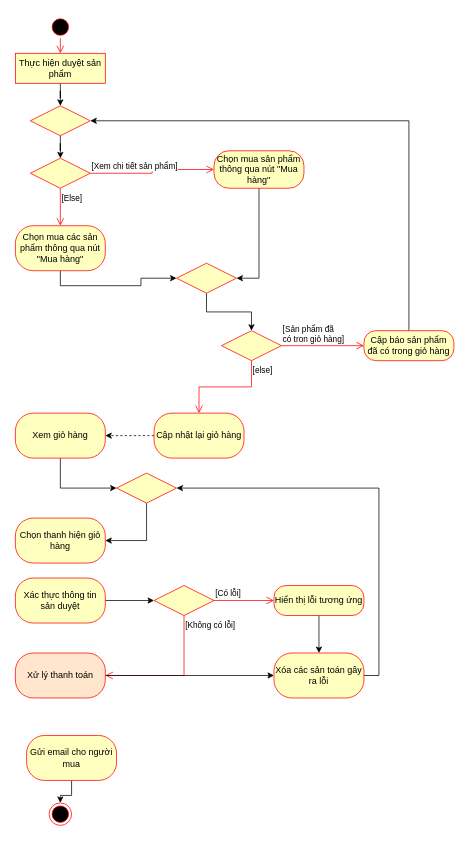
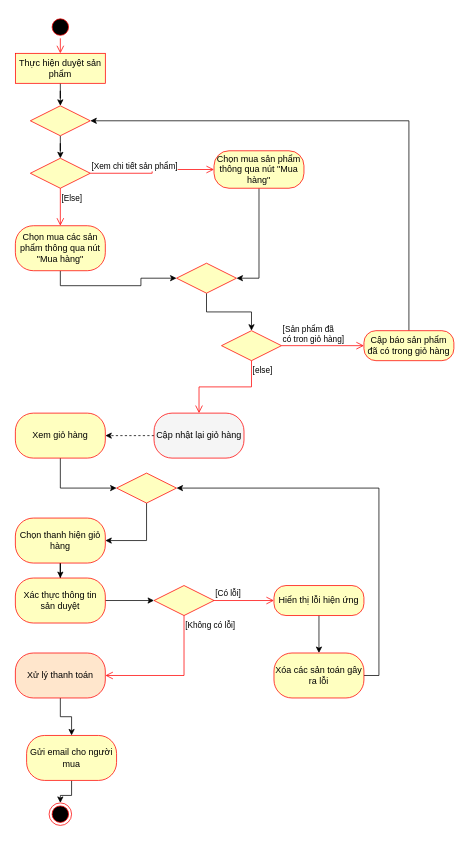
  <mxCell id="0" />
  <mxCell id="1" parent="0" />
  <mxCell id="2" value="" style="ellipse;html=1;shape=startState;fillColor=#000000;strokeColor=#ff0000;" parent="1" vertex="1"><mxGeometry x="65" y="20" width="30" height="30" as="geometry" /></mxCell>
  <mxCell id="3" value="" style="edgeStyle=orthogonalEdgeStyle;html=1;verticalAlign=bottom;endArrow=open;endSize=8;strokeColor=#ff0000;rounded=0;" parent="1" source="2" target="5" edge="1"><mxGeometry relative="1" as="geometry"><mxPoint x="80" y="150" as="targetPoint" /></mxGeometry></mxCell>
  <mxCell id="4" value="" style="edgeStyle=orthogonalEdgeStyle;rounded=0;orthogonalLoop=1;jettySize=auto;html=1;" parent="1" source="5" target="43" edge="1"><mxGeometry relative="1" as="geometry"><mxPoint x="-25" y="140" as="targetPoint" /></mxGeometry></mxCell>
  <mxCell id="5" value="Thực hiện duyệt sản phẩm" style="whiteSpace=wrap;html=1;arcSize=40;fontColor=#000000;fillColor=#ffffc0;strokeColor=#ff0000;rounded=0;" parent="1" vertex="1"><mxGeometry x="20" y="70" width="120" height="40" as="geometry" /></mxCell>
  <mxCell id="6" value="" style="edgeStyle=orthogonalEdgeStyle;rounded=0;orthogonalLoop=1;jettySize=auto;html=1;entryX=0;entryY=0.5;entryDx=0;entryDy=0;exitX=0.5;exitY=1;exitDx=0;exitDy=0;" parent="1" source="7" target="18" edge="1"><mxGeometry relative="1" as="geometry" /></mxCell>
  <mxCell id="7" value="Chọn mua các sản phẩm thông qua nút &quot;Mua hàng&quot;" style="whiteSpace=wrap;html=1;fillColor=#ffffc0;strokeColor=#ff0000;fontColor=#000000;rounded=1;arcSize=40;" parent="1" vertex="1"><mxGeometry x="20" y="300" width="120" height="60" as="geometry" /></mxCell>
  <mxCell id="8" value="" style="edgeStyle=orthogonalEdgeStyle;rounded=0;orthogonalLoop=1;jettySize=auto;html=1;entryX=0;entryY=0.5;entryDx=0;entryDy=0;exitX=0.5;exitY=1;exitDx=0;exitDy=0;" parent="1" source="9" target="33" edge="1"><mxGeometry relative="1" as="geometry" /></mxCell>
  <mxCell id="9" value="Xem giỏ hàng" style="whiteSpace=wrap;html=1;fillColor=#ffffc0;strokeColor=#ff0000;fontColor=#000000;rounded=1;arcSize=40;" parent="1" vertex="1"><mxGeometry x="20" y="550" width="120" height="60" as="geometry" /></mxCell>
+ <mxCell id="10" value="" style="edgeStyle=orthogonalEdgeStyle;rounded=0;orthogonalLoop=1;jettySize=auto;html=1;" parent="1" source="11" target="20" edge="1"><mxGeometry relative="1" as="geometry" /></mxCell>
  <mxCell id="11" value="Chọn thanh hiện giỏ hàng" style="whiteSpace=wrap;html=1;fillColor=#ffffc0;strokeColor=#ff0000;fontColor=#000000;rounded=1;arcSize=40;" parent="1" vertex="1"><mxGeometry x="20" y="690" width="120" height="60" as="geometry" /></mxCell>
  <mxCell id="12" value="" style="rhombus;whiteSpace=wrap;html=1;fontColor=#000000;fillColor=#ffffc0;strokeColor=#ff0000;" parent="1" vertex="1"><mxGeometry x="40" y="210" width="80" height="40" as="geometry" /></mxCell>
  <mxCell id="13" value="[Xem chi tiết sản phẩm]" style="edgeStyle=orthogonalEdgeStyle;html=1;align=left;verticalAlign=bottom;endArrow=open;endSize=8;strokeColor=#ff0000;rounded=0;" parent="1" source="12" target="16" edge="1"><mxGeometry x="-1" relative="1" as="geometry"><mxPoint x="265" y="210" as="targetPoint" /></mxGeometry></mxCell>
  <mxCell id="14" value="[Else]" style="edgeStyle=orthogonalEdgeStyle;html=1;align=left;verticalAlign=top;endArrow=open;endSize=8;strokeColor=#ff0000;rounded=0;" parent="1" source="12" target="7" edge="1"><mxGeometry x="-1" relative="1" as="geometry"><mxPoint x="75" y="290" as="targetPoint" /></mxGeometry></mxCell>
  <mxCell id="15" style="edgeStyle=orthogonalEdgeStyle;rounded=0;orthogonalLoop=1;jettySize=auto;html=1;exitX=0.5;exitY=1;exitDx=0;exitDy=0;entryX=1;entryY=0.5;entryDx=0;entryDy=0;" parent="1" source="16" target="18" edge="1"><mxGeometry relative="1" as="geometry" /></mxCell>
  <mxCell id="16" value="Chọn mua sản phẩm thông qua nút &quot;Mua hàng&quot;" style="rounded=1;whiteSpace=wrap;html=1;arcSize=40;fontColor=#000000;fillColor=#ffffc0;strokeColor=#ff0000;" parent="1" vertex="1"><mxGeometry x="285" y="200" width="120" height="50" as="geometry" /></mxCell>
  <mxCell id="17" style="edgeStyle=orthogonalEdgeStyle;rounded=0;orthogonalLoop=1;jettySize=auto;html=1;exitX=0.5;exitY=1;exitDx=0;exitDy=0;entryX=0.5;entryY=0;entryDx=0;entryDy=0;" parent="1" source="18" target="37" edge="1"><mxGeometry relative="1" as="geometry"><mxPoint x="225" y="490" as="targetPoint" /></mxGeometry></mxCell>
  <mxCell id="18" value="" style="rhombus;whiteSpace=wrap;html=1;fontColor=#000000;fillColor=#ffffc0;strokeColor=#ff0000;" parent="1" vertex="1"><mxGeometry x="235" y="350" width="80" height="40" as="geometry" /></mxCell>
  <mxCell id="19" value="" style="edgeStyle=orthogonalEdgeStyle;rounded=0;orthogonalLoop=1;jettySize=auto;html=1;" parent="1" source="20" target="21" edge="1"><mxGeometry relative="1" as="geometry" /></mxCell>
  <mxCell id="20" value="Xác thực thông tin sản duyệt" style="whiteSpace=wrap;html=1;fillColor=#ffffc0;strokeColor=#ff0000;fontColor=#000000;rounded=1;arcSize=40;" parent="1" vertex="1"><mxGeometry x="20" y="770" width="120" height="60" as="geometry" /></mxCell>
  <mxCell id="21" value="" style="rhombus;whiteSpace=wrap;html=1;fontColor=#000000;fillColor=#ffffc0;strokeColor=#ff0000;" parent="1" vertex="1"><mxGeometry x="205" y="780" width="80" height="40" as="geometry" /></mxCell>
  <mxCell id="22" value="[Có lỗi]" style="edgeStyle=orthogonalEdgeStyle;html=1;align=left;verticalAlign=bottom;endArrow=open;endSize=8;strokeColor=#ff0000;rounded=0;" parent="1" source="21" target="27" edge="1"><mxGeometry x="-1" relative="1" as="geometry"><mxPoint x="355" y="800" as="targetPoint" /></mxGeometry></mxCell>
  <mxCell id="23" value="[Không có lỗi]" style="edgeStyle=orthogonalEdgeStyle;html=1;align=left;verticalAlign=top;endArrow=open;endSize=8;strokeColor=#ff0000;rounded=0;entryX=1;entryY=0.5;entryDx=0;entryDy=0;exitX=0.5;exitY=1;exitDx=0;exitDy=0;" parent="1" source="21" target="25" edge="1"><mxGeometry x="-1" relative="1" as="geometry"><mxPoint x="215" y="880" as="targetPoint" /></mxGeometry></mxCell>
- <mxCell id="24" value="" style="edgeStyle=orthogonalEdgeStyle;rounded=0;orthogonalLoop=1;jettySize=auto;html=1;" parent="1" source="25" target="31" edge="1"><mxGeometry relative="1" as="geometry" /></mxCell>
+ <mxCell id="24" value="" style="edgeStyle=orthogonalEdgeStyle;rounded=0;orthogonalLoop=1;jettySize=auto;html=1;" parent="1" source="25" target="29" edge="1"><mxGeometry relative="1" as="geometry" /></mxCell>
  <mxCell id="25" value="Xử lý thanh toán" style="whiteSpace=wrap;html=1;fillColor=#ffe6cc;strokeColor=#ff0000;fontColor=#000000;rounded=1;arcSize=40;" parent="1" vertex="1"><mxGeometry x="20" y="870" width="120" height="60" as="geometry" /></mxCell>
  <mxCell id="26" value="" style="edgeStyle=orthogonalEdgeStyle;rounded=0;orthogonalLoop=1;jettySize=auto;html=1;" parent="1" source="27" target="31" edge="1"><mxGeometry relative="1" as="geometry" /></mxCell>
- <mxCell id="27" value="Hiển thị lỗi tương ứng" style="rounded=1;whiteSpace=wrap;html=1;arcSize=40;fontColor=#000000;fillColor=#ffffc0;strokeColor=#ff0000;" parent="1" vertex="1"><mxGeometry x="365" y="780" width="120" height="40" as="geometry" /></mxCell>
+ <mxCell id="27" value="Hiển thị lỗi hiện ứng" style="rounded=1;whiteSpace=wrap;html=1;arcSize=40;fontColor=#000000;fillColor=#ffffc0;strokeColor=#ff0000;" parent="1" vertex="1"><mxGeometry x="365" y="780" width="120" height="40" as="geometry" /></mxCell>
  <mxCell id="28" value="" style="edgeStyle=orthogonalEdgeStyle;rounded=0;orthogonalLoop=1;jettySize=auto;html=1;" parent="1" source="29" target="34" edge="1"><mxGeometry relative="1" as="geometry" /></mxCell>
  <mxCell id="29" value="Gửi email cho người mua" style="whiteSpace=wrap;html=1;fillColor=#ffffc0;strokeColor=#ff0000;fontColor=#000000;rounded=1;arcSize=40;" parent="1" vertex="1"><mxGeometry x="35" y="980" width="120" height="60" as="geometry" /></mxCell>
  <mxCell id="30" style="edgeStyle=orthogonalEdgeStyle;rounded=0;orthogonalLoop=1;jettySize=auto;html=1;exitX=1;exitY=0.5;exitDx=0;exitDy=0;entryX=1;entryY=0.5;entryDx=0;entryDy=0;" parent="1" source="31" target="33" edge="1"><mxGeometry relative="1" as="geometry" /></mxCell>
  <mxCell id="31" value="Xóa các sản toán gây ra lỗi" style="whiteSpace=wrap;html=1;fillColor=#ffffc0;strokeColor=#ff0000;fontColor=#000000;rounded=1;arcSize=40;" parent="1" vertex="1"><mxGeometry x="365" y="870" width="120" height="60" as="geometry" /></mxCell>
  <mxCell id="32" style="edgeStyle=orthogonalEdgeStyle;rounded=0;orthogonalLoop=1;jettySize=auto;html=1;exitX=0.5;exitY=1;exitDx=0;exitDy=0;entryX=1;entryY=0.5;entryDx=0;entryDy=0;" parent="1" source="33" target="11" edge="1"><mxGeometry relative="1" as="geometry" /></mxCell>
  <mxCell id="33" value="" style="rhombus;whiteSpace=wrap;html=1;fontColor=#000000;fillColor=#ffffc0;strokeColor=#ff0000;" parent="1" vertex="1"><mxGeometry x="155" y="630" width="80" height="40" as="geometry" /></mxCell>
  <mxCell id="34" value="" style="ellipse;html=1;shape=endState;fillColor=#000000;strokeColor=#ff0000;" parent="1" vertex="1"><mxGeometry x="65" y="1070" width="30" height="30" as="geometry" /></mxCell>
  <mxCell id="35" style="edgeStyle=orthogonalEdgeStyle;rounded=0;orthogonalLoop=1;jettySize=auto;html=1;exitX=0;exitY=0.5;exitDx=0;exitDy=0;dashed=1;" edge="1" parent="1" source="36" target="9"><mxGeometry relative="1" as="geometry" /></mxCell>
- <mxCell id="36" value="Cập nhật lại giỏ hàng" style="whiteSpace=wrap;html=1;fillColor=#ffffc0;strokeColor=#ff0000;fontColor=#000000;rounded=1;arcSize=40;" vertex="1" parent="1"><mxGeometry x="205" y="550" width="120" height="60" as="geometry" /></mxCell>
+ <mxCell id="36" value="Cập nhật lại giỏ hàng" style="whiteSpace=wrap;html=1;fillColor=#f5f5f5;strokeColor=#ff0000;fontColor=#000000;rounded=1;arcSize=40;" vertex="1" parent="1"><mxGeometry x="205" y="550" width="120" height="60" as="geometry" /></mxCell>
  <mxCell id="37" value="" style="rhombus;whiteSpace=wrap;html=1;fontColor=#000000;fillColor=#ffffc0;strokeColor=#ff0000;" vertex="1" parent="1"><mxGeometry x="295" y="440" width="80" height="40" as="geometry" /></mxCell>
  <mxCell id="38" value="[Sản phẩm đã &lt;br&gt;có tron giỏ hàng]" style="edgeStyle=orthogonalEdgeStyle;html=1;align=left;verticalAlign=bottom;endArrow=open;endSize=8;strokeColor=#ff0000;rounded=0;" edge="1" source="37" parent="1" target="41"><mxGeometry x="-1" relative="1" as="geometry"><mxPoint x="475" y="460" as="targetPoint" /></mxGeometry></mxCell>
  <mxCell id="39" value="[else]" style="edgeStyle=orthogonalEdgeStyle;html=1;align=left;verticalAlign=top;endArrow=open;endSize=8;strokeColor=#ff0000;rounded=0;" edge="1" source="37" parent="1" target="36"><mxGeometry x="-1" relative="1" as="geometry"><mxPoint x="335" y="540" as="targetPoint" /></mxGeometry></mxCell>
  <mxCell id="40" style="edgeStyle=orthogonalEdgeStyle;rounded=0;orthogonalLoop=1;jettySize=auto;html=1;exitX=0.5;exitY=0;exitDx=0;exitDy=0;entryX=1;entryY=0.5;entryDx=0;entryDy=0;" edge="1" parent="1" source="41" target="43"><mxGeometry relative="1" as="geometry"><mxPoint x="485" y="120" as="targetPoint" /></mxGeometry></mxCell>
  <mxCell id="41" value="Cập báo sản phẩm đã có trong giỏ hàng" style="rounded=1;whiteSpace=wrap;html=1;arcSize=40;fontColor=#000000;fillColor=#ffffc0;strokeColor=#ff0000;" vertex="1" parent="1"><mxGeometry x="485" y="440" width="120" height="40" as="geometry" /></mxCell>
  <mxCell id="42" value="" style="edgeStyle=orthogonalEdgeStyle;rounded=0;orthogonalLoop=1;jettySize=auto;html=1;" edge="1" parent="1" source="43" target="12"><mxGeometry relative="1" as="geometry" /></mxCell>
  <mxCell id="43" value="" style="rhombus;whiteSpace=wrap;html=1;fontColor=#000000;fillColor=#ffffc0;strokeColor=#ff0000;" vertex="1" parent="1"><mxGeometry x="40" y="140" width="80" height="40" as="geometry" /></mxCell>
